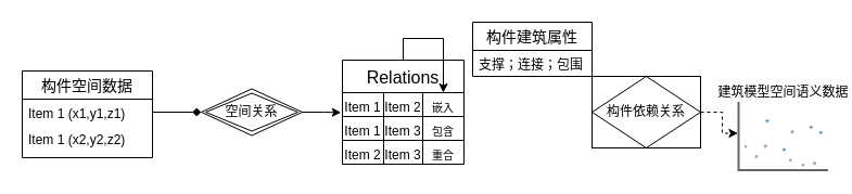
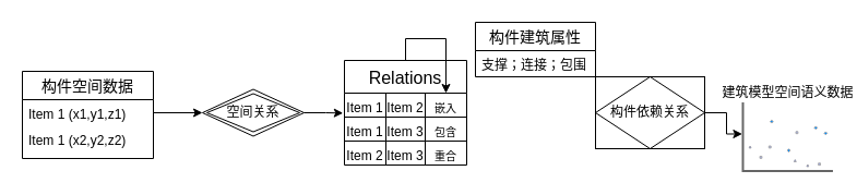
  <mxCell id="0" />
  <mxCell id="1" parent="0" />
  <mxCell id="2" value="构件空间数据" style="swimlane;fontStyle=0;childLayout=stackLayout;horizontal=1;startSize=26;horizontalStack=0;resizeParent=1;resizeParentMax=0;resizeLast=0;collapsible=1;marginBottom=0;align=center;fontSize=14;" vertex="1" parent="1"><mxGeometry x="20" y="65" width="120" height="80" as="geometry"><mxRectangle x="5" y="54.5" width="60" height="30" as="alternateBounds" /></mxGeometry></mxCell>
  <mxCell id="3" value="Item 1 (x1,y1,z1)" style="text;strokeColor=none;fillColor=none;spacingLeft=4;spacingRight=4;overflow=hidden;rotatable=0;points=[[0,0.5],[1,0.5]];portConstraint=eastwest;fontSize=12;whiteSpace=wrap;html=1;" vertex="1" parent="2"><mxGeometry y="26" width="120" height="24" as="geometry" /></mxCell>
  <mxCell id="4" value="Item 1 (x2,y2,z2)" style="text;strokeColor=none;fillColor=none;spacingLeft=4;spacingRight=4;overflow=hidden;rotatable=0;points=[[0,0.5],[1,0.5]];portConstraint=eastwest;fontSize=12;whiteSpace=wrap;html=1;" vertex="1" parent="2"><mxGeometry y="50" width="120" height="30" as="geometry" /></mxCell>
  <mxCell id="5" value="空间关系" style="shape=rhombus;double=1;perimeter=rhombusPerimeter;whiteSpace=wrap;html=1;align=center;" vertex="1" parent="1"><mxGeometry x="185" y="81.5" width="93" height="43" as="geometry" /></mxCell>
  <mxCell id="6" value="Relations" style="shape=table;startSize=30;container=1;collapsible=0;childLayout=tableLayout;strokeColor=default;fontSize=16;" vertex="1" parent="1"><mxGeometry x="315" y="55" width="112" height="96" as="geometry" /></mxCell>
  <mxCell id="7" value="" style="shape=tableRow;horizontal=0;startSize=0;swimlaneHead=0;swimlaneBody=0;strokeColor=inherit;top=0;left=0;bottom=0;right=0;collapsible=0;dropTarget=0;fillColor=none;points=[[0,0.5],[1,0.5]];portConstraint=eastwest;fontSize=16;" vertex="1" parent="6"><mxGeometry y="30" width="112" height="22" as="geometry" /></mxCell>
  <mxCell id="8" value="&lt;span style=&quot;font-size: 12px; text-align: left;&quot;&gt;Item 1&lt;/span&gt;" style="shape=partialRectangle;html=1;whiteSpace=wrap;connectable=0;strokeColor=inherit;overflow=hidden;fillColor=none;top=0;left=0;bottom=0;right=0;pointerEvents=1;fontSize=16;" vertex="1" parent="7"><mxGeometry width="38" height="22" as="geometry"><mxRectangle width="38" height="22" as="alternateBounds" /></mxGeometry></mxCell>
  <mxCell id="9" value="&lt;span style=&quot;font-size: 12px; text-align: left;&quot;&gt;Item 2&lt;/span&gt;" style="shape=partialRectangle;html=1;whiteSpace=wrap;connectable=0;strokeColor=inherit;overflow=hidden;fillColor=none;top=0;left=0;bottom=0;right=0;pointerEvents=1;fontSize=16;" vertex="1" parent="7"><mxGeometry x="38" width="36" height="22" as="geometry"><mxRectangle width="36" height="22" as="alternateBounds" /></mxGeometry></mxCell>
  <mxCell id="10" value="&lt;font style=&quot;font-size: 10px;&quot;&gt;嵌入&lt;/font&gt;" style="shape=partialRectangle;html=1;whiteSpace=wrap;connectable=0;strokeColor=inherit;overflow=hidden;fillColor=none;top=0;left=0;bottom=0;right=0;pointerEvents=1;fontSize=16;" vertex="1" parent="7"><mxGeometry x="74" width="38" height="22" as="geometry"><mxRectangle width="38" height="22" as="alternateBounds" /></mxGeometry></mxCell>
  <mxCell id="11" value="" style="shape=tableRow;horizontal=0;startSize=0;swimlaneHead=0;swimlaneBody=0;strokeColor=inherit;top=0;left=0;bottom=0;right=0;collapsible=0;dropTarget=0;fillColor=none;points=[[0,0.5],[1,0.5]];portConstraint=eastwest;fontSize=16;" vertex="1" parent="6"><mxGeometry y="52" width="112" height="22" as="geometry" /></mxCell>
  <mxCell id="12" value="&lt;span style=&quot;font-size: 12px; text-align: left;&quot;&gt;Item 1&lt;/span&gt;" style="shape=partialRectangle;html=1;whiteSpace=wrap;connectable=0;strokeColor=inherit;overflow=hidden;fillColor=none;top=0;left=0;bottom=0;right=0;pointerEvents=1;fontSize=16;" vertex="1" parent="11"><mxGeometry width="38" height="22" as="geometry"><mxRectangle width="38" height="22" as="alternateBounds" /></mxGeometry></mxCell>
  <mxCell id="13" value="&lt;span style=&quot;font-size: 12px; text-align: left;&quot;&gt;Item 3&lt;/span&gt;" style="shape=partialRectangle;html=1;whiteSpace=wrap;connectable=0;strokeColor=inherit;overflow=hidden;fillColor=none;top=0;left=0;bottom=0;right=0;pointerEvents=1;fontSize=16;" vertex="1" parent="11"><mxGeometry x="38" width="36" height="22" as="geometry"><mxRectangle width="36" height="22" as="alternateBounds" /></mxGeometry></mxCell>
  <mxCell id="14" value="&lt;font style=&quot;font-size: 10px;&quot;&gt;包含&lt;/font&gt;" style="shape=partialRectangle;html=1;whiteSpace=wrap;connectable=0;strokeColor=inherit;overflow=hidden;fillColor=none;top=0;left=0;bottom=0;right=0;pointerEvents=1;fontSize=16;" vertex="1" parent="11"><mxGeometry x="74" width="38" height="22" as="geometry"><mxRectangle width="38" height="22" as="alternateBounds" /></mxGeometry></mxCell>
  <mxCell id="15" value="" style="shape=tableRow;horizontal=0;startSize=0;swimlaneHead=0;swimlaneBody=0;strokeColor=inherit;top=0;left=0;bottom=0;right=0;collapsible=0;dropTarget=0;fillColor=none;points=[[0,0.5],[1,0.5]];portConstraint=eastwest;fontSize=16;" vertex="1" parent="6"><mxGeometry y="74" width="112" height="22" as="geometry" /></mxCell>
  <mxCell id="16" value="&lt;span style=&quot;font-size: 12px; text-align: left;&quot;&gt;Item 2&lt;/span&gt;" style="shape=partialRectangle;html=1;whiteSpace=wrap;connectable=0;strokeColor=inherit;overflow=hidden;fillColor=none;top=0;left=0;bottom=0;right=0;pointerEvents=1;fontSize=16;" vertex="1" parent="15"><mxGeometry width="38" height="22" as="geometry"><mxRectangle width="38" height="22" as="alternateBounds" /></mxGeometry></mxCell>
  <mxCell id="17" value="&lt;span style=&quot;font-size: 12px; text-align: left;&quot;&gt;Item 3&lt;/span&gt;" style="shape=partialRectangle;html=1;whiteSpace=wrap;connectable=0;strokeColor=inherit;overflow=hidden;fillColor=none;top=0;left=0;bottom=0;right=0;pointerEvents=1;fontSize=16;" vertex="1" parent="15"><mxGeometry x="38" width="36" height="22" as="geometry"><mxRectangle width="36" height="22" as="alternateBounds" /></mxGeometry></mxCell>
  <mxCell id="18" value="&lt;font style=&quot;font-size: 10px;&quot;&gt;重合&lt;/font&gt;" style="shape=partialRectangle;html=1;whiteSpace=wrap;connectable=0;strokeColor=inherit;overflow=hidden;fillColor=none;top=0;left=0;bottom=0;right=0;pointerEvents=1;fontSize=16;" vertex="1" parent="15"><mxGeometry x="74" width="38" height="22" as="geometry"><mxRectangle width="38" height="22" as="alternateBounds" /></mxGeometry></mxCell>
  <mxCell id="19" value="构件依赖关系" style="shape=associativeEntity;whiteSpace=wrap;html=1;align=center;" vertex="1" parent="1"><mxGeometry x="545" y="70" width="100" height="66" as="geometry" /></mxCell>
  <mxCell id="20" value="建筑模型空间语义数据" style="verticalLabelPosition=top;shadow=0;dashed=0;align=center;html=1;verticalAlign=bottom;strokeWidth=1;shape=mxgraph.mockup.graphics.plotChart;strokeColor=none;strokeColor2=#aaaaaa;strokeColor3=#666666;fillColor2=#99aaff,#0022ff,#008cff;labelPosition=center;" vertex="1" parent="1"><mxGeometry x="680" y="93.5" width="82.44" height="63" as="geometry" /></mxCell>
  <mxCell id="21" value="构件建筑属性" style="swimlane;fontStyle=0;childLayout=stackLayout;horizontal=1;startSize=26;horizontalStack=0;resizeParent=1;resizeParentMax=0;resizeLast=0;collapsible=1;marginBottom=0;align=center;fontSize=14;" vertex="1" parent="1"><mxGeometry x="435" y="20" width="110" height="50" as="geometry"><mxRectangle x="5" y="54.5" width="60" height="30" as="alternateBounds" /></mxGeometry></mxCell>
  <mxCell id="22" value="支撑；连接；包围" style="text;strokeColor=none;fillColor=none;spacingLeft=4;spacingRight=4;overflow=hidden;rotatable=0;points=[[0,0.5],[1,0.5]];portConstraint=eastwest;fontSize=12;whiteSpace=wrap;html=1;" vertex="1" parent="21"><mxGeometry y="26" width="110" height="24" as="geometry" /></mxCell>
- <mxCell id="23" style="edgeStyle=orthogonalEdgeStyle;rounded=0;orthogonalLoop=1;jettySize=auto;html=1;entryX=0;entryY=0.5;entryDx=0;entryDy=0;endArrow=diamond;" edge="1" parent="1" source="3" target="5"><mxGeometry relative="1" as="geometry" /></mxCell>
+ <mxCell id="23" style="edgeStyle=orthogonalEdgeStyle;rounded=0;orthogonalLoop=1;jettySize=auto;html=1;entryX=0;entryY=0.5;entryDx=0;entryDy=0;" edge="1" parent="1" source="3" target="5"><mxGeometry relative="1" as="geometry" /></mxCell>
  <mxCell id="24" style="edgeStyle=orthogonalEdgeStyle;rounded=0;orthogonalLoop=1;jettySize=auto;html=1;entryX=-0.011;entryY=-0.165;entryDx=0;entryDy=0;entryPerimeter=0;" edge="1" parent="1" source="5" target="11"><mxGeometry relative="1" as="geometry" /></mxCell>
  <mxCell id="25" style="edgeStyle=orthogonalEdgeStyle;rounded=0;orthogonalLoop=1;jettySize=auto;html=1;" edge="1" parent="1" source="6" target="10"><mxGeometry relative="1" as="geometry" /></mxCell>
- <mxCell id="26" style="edgeStyle=orthogonalEdgeStyle;rounded=0;orthogonalLoop=1;jettySize=auto;html=1;entryX=-0.007;entryY=0.46;entryDx=0;entryDy=0;entryPerimeter=0;dashed=1;" edge="1" parent="1" source="19" target="20"><mxGeometry relative="1" as="geometry" /></mxCell>
+ <mxCell id="26" style="edgeStyle=orthogonalEdgeStyle;rounded=0;orthogonalLoop=1;jettySize=auto;html=1;entryX=-0.007;entryY=0.46;entryDx=0;entryDy=0;entryPerimeter=0;" edge="1" parent="1" source="19" target="20"><mxGeometry relative="1" as="geometry" /></mxCell>
